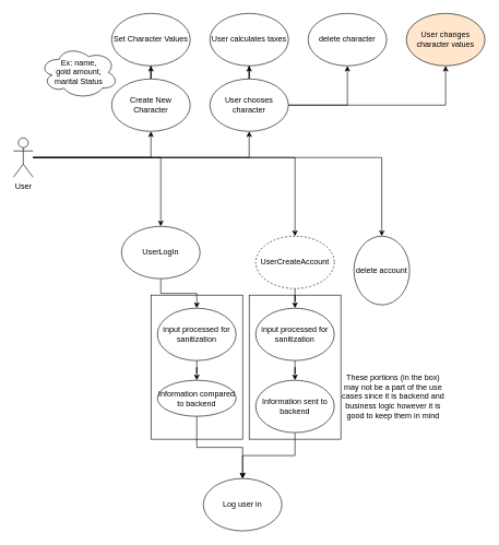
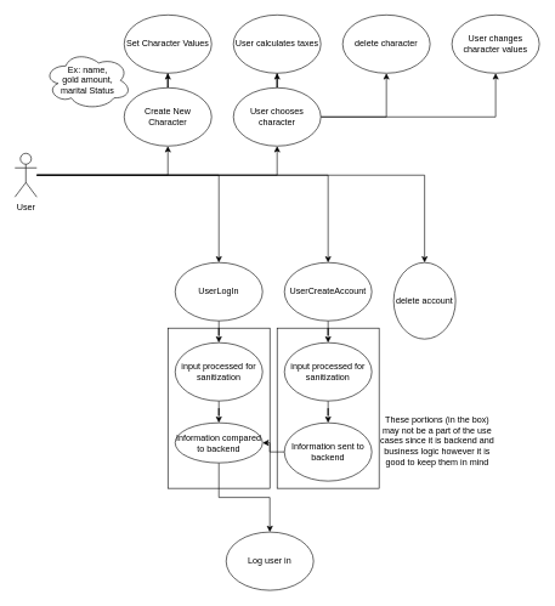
  <mxCell id="0" />
  <mxCell id="1" parent="0" />
  <mxCell id="2" value="" style="rounded=0;whiteSpace=wrap;html=1;" vertex="1" parent="1"><mxGeometry x="380" y="450" width="140" height="220" as="geometry" /></mxCell>
  <mxCell id="3" value="" style="rounded=0;whiteSpace=wrap;html=1;" vertex="1" parent="1"><mxGeometry x="230" y="450" width="140" height="220" as="geometry" /></mxCell>
  <mxCell id="4" style="edgeStyle=orthogonalEdgeStyle;rounded=0;orthogonalLoop=1;jettySize=auto;html=1;" edge="1" parent="1" source="9" target="11"><mxGeometry relative="1" as="geometry" /></mxCell>
  <mxCell id="5" style="edgeStyle=orthogonalEdgeStyle;rounded=0;orthogonalLoop=1;jettySize=auto;html=1;" edge="1" parent="1" source="9" target="15"><mxGeometry relative="1" as="geometry" /></mxCell>
  <mxCell id="6" style="edgeStyle=orthogonalEdgeStyle;rounded=0;orthogonalLoop=1;jettySize=auto;html=1;" edge="1" parent="1" source="9" target="17"><mxGeometry relative="1" as="geometry" /></mxCell>
  <mxCell id="7" style="edgeStyle=orthogonalEdgeStyle;rounded=0;orthogonalLoop=1;jettySize=auto;html=1;" edge="1" parent="1" source="9" target="29"><mxGeometry relative="1" as="geometry" /></mxCell>
  <mxCell id="8" style="edgeStyle=orthogonalEdgeStyle;rounded=0;orthogonalLoop=1;jettySize=auto;html=1;" edge="1" parent="1" source="9" target="33"><mxGeometry relative="1" as="geometry" /></mxCell>
  <mxCell id="9" value="User" style="shape=umlActor;verticalLabelPosition=bottom;verticalAlign=top;html=1;outlineConnect=0;" vertex="1" parent="1"><mxGeometry y="210" width="30" height="60" as="geometry" x="20" /></mxCell>
  <mxCell id="10" style="edgeStyle=orthogonalEdgeStyle;rounded=0;orthogonalLoop=1;jettySize=auto;html=1;" edge="1" parent="1" source="11" target="12"><mxGeometry relative="1" as="geometry" /></mxCell>
  <mxCell id="11" value="Create New Character" style="ellipse;whiteSpace=wrap;html=1;" vertex="1" parent="1"><mxGeometry x="170" y="120" width="120" height="80" as="geometry" /></mxCell>
  <mxCell id="12" value="Set Character Values" style="ellipse;whiteSpace=wrap;html=1;" vertex="1" parent="1"><mxGeometry x="170" width="120" height="80" as="geometry" y="20" /></mxCell>
  <mxCell id="13" value="&lt;div&gt;Ex: name,&lt;/div&gt;&lt;div&gt;gold amount,&lt;/div&gt;&lt;div&gt;marital Status&lt;br&gt;&lt;/div&gt;" style="ellipse;shape=cloud;whiteSpace=wrap;html=1;" vertex="1" parent="1"><mxGeometry x="60" y="70" width="120" height="80" as="geometry" /></mxCell>
  <mxCell id="14" style="edgeStyle=orthogonalEdgeStyle;rounded=0;orthogonalLoop=1;jettySize=auto;html=1;" edge="1" parent="1" source="15" target="25"><mxGeometry relative="1" as="geometry" /></mxCell>
- <mxCell id="15" value="UserLogIn" style="ellipse;whiteSpace=wrap;html=1;" vertex="1" parent="1"><mxGeometry x="185" y="345" width="120" height="80" as="geometry" /></mxCell>
+ <mxCell id="15" value="UserLogIn" style="ellipse;whiteSpace=wrap;html=1;" vertex="1" parent="1"><mxGeometry x="240" y="360" width="120" height="80" as="geometry" /></mxCell>
  <mxCell id="16" style="edgeStyle=orthogonalEdgeStyle;rounded=0;orthogonalLoop=1;jettySize=auto;html=1;" edge="1" parent="1" source="17" target="21"><mxGeometry relative="1" as="geometry" /></mxCell>
- <mxCell id="17" value="UserCreateAccount" style="ellipse;whiteSpace=wrap;html=1;dashed=1;" vertex="1" parent="1"><mxGeometry x="390" y="360" width="120" height="80" as="geometry" /></mxCell>
- <mxCell id="18" style="edgeStyle=orthogonalEdgeStyle;rounded=0;orthogonalLoop=1;jettySize=auto;html=1;" edge="1" parent="1" source="19" target="34"><mxGeometry relative="1" as="geometry" /></mxCell>
+ <mxCell id="17" value="UserCreateAccount" style="ellipse;whiteSpace=wrap;html=1;" vertex="1" parent="1"><mxGeometry x="390" y="360" width="120" height="80" as="geometry" /></mxCell>
+ <mxCell id="18" style="edgeStyle=orthogonalEdgeStyle;rounded=0;orthogonalLoop=1;jettySize=auto;html=1;" edge="1" parent="1" source="19" target="23"><mxGeometry relative="1" as="geometry" /></mxCell>
  <mxCell id="19" value="Information sent to backend" style="ellipse;whiteSpace=wrap;html=1;" vertex="1" parent="1"><mxGeometry x="390" y="580" width="120" height="80" as="geometry" /></mxCell>
  <mxCell id="20" style="edgeStyle=orthogonalEdgeStyle;rounded=0;orthogonalLoop=1;jettySize=auto;html=1;" edge="1" parent="1" source="21" target="19"><mxGeometry relative="1" as="geometry" /></mxCell>
  <mxCell id="21" value="input processed for sanitization" style="ellipse;whiteSpace=wrap;html=1;" vertex="1" parent="1"><mxGeometry x="390" y="470" width="120" height="80" as="geometry" /></mxCell>
  <mxCell id="22" style="edgeStyle=orthogonalEdgeStyle;rounded=0;orthogonalLoop=1;jettySize=auto;html=1;" edge="1" parent="1" source="23" target="34"><mxGeometry relative="1" as="geometry" /></mxCell>
  <mxCell id="23" value="Information compared to backend" style="ellipse;whiteSpace=wrap;html=1;" vertex="1" parent="1"><mxGeometry x="240" y="580" width="120" height="55" as="geometry" /></mxCell>
  <mxCell id="24" style="edgeStyle=orthogonalEdgeStyle;rounded=0;orthogonalLoop=1;jettySize=auto;html=1;" edge="1" parent="1" source="25" target="23"><mxGeometry relative="1" as="geometry" /></mxCell>
  <mxCell id="25" value="input processed for sanitization" style="ellipse;whiteSpace=wrap;html=1;" vertex="1" parent="1"><mxGeometry x="240" y="470" width="120" height="80" as="geometry" /></mxCell>
  <mxCell id="26" style="edgeStyle=orthogonalEdgeStyle;rounded=0;orthogonalLoop=1;jettySize=auto;html=1;" edge="1" parent="1" source="29" target="30"><mxGeometry relative="1" as="geometry" /></mxCell>
  <mxCell id="27" style="edgeStyle=orthogonalEdgeStyle;rounded=0;orthogonalLoop=1;jettySize=auto;html=1;" edge="1" parent="1" source="29" target="31"><mxGeometry relative="1" as="geometry" /></mxCell>
  <mxCell id="28" style="edgeStyle=orthogonalEdgeStyle;rounded=0;orthogonalLoop=1;jettySize=auto;html=1;" edge="1" parent="1" source="29" target="32"><mxGeometry relative="1" as="geometry" /></mxCell>
  <mxCell id="29" value="User chooses character" style="ellipse;whiteSpace=wrap;html=1;" vertex="1" parent="1"><mxGeometry x="320" y="120" width="120" height="80" as="geometry" /></mxCell>
  <mxCell id="30" value="User calculates taxes" style="ellipse;whiteSpace=wrap;html=1;" vertex="1" parent="1"><mxGeometry x="320" width="120" height="80" as="geometry" y="20" /></mxCell>
- <mxCell id="31" value="User changes character values" style="ellipse;whiteSpace=wrap;html=1;fillColor=#ffe6cc;" vertex="1" parent="1"><mxGeometry x="620" width="120" height="80" as="geometry" y="20" /></mxCell>
+ <mxCell id="31" value="User changes character values" style="ellipse;whiteSpace=wrap;html=1;" vertex="1" parent="1"><mxGeometry x="620" width="120" height="80" as="geometry" y="20" /></mxCell>
  <mxCell id="32" value="delete character" style="ellipse;whiteSpace=wrap;html=1;" vertex="1" parent="1"><mxGeometry x="470" width="120" height="80" as="geometry" y="20" /></mxCell>
  <mxCell id="33" value="delete account" style="ellipse;whiteSpace=wrap;html=1;" vertex="1" parent="1"><mxGeometry x="540" y="360" width="85" height="105" as="geometry" /></mxCell>
  <mxCell id="34" value="Log user in" style="ellipse;whiteSpace=wrap;html=1;" vertex="1" parent="1"><mxGeometry x="310" y="730" width="120" height="80" as="geometry" /></mxCell>
  <mxCell id="35" value="These portions (in the box) may not be a part of the use cases since it is backend and business logic however it is good to keep them in mind" style="text;html=1;align=center;verticalAlign=middle;whiteSpace=wrap;rounded=0;" vertex="1" parent="1"><mxGeometry x="520" y="570" width="160" height="70" as="geometry" /></mxCell>
